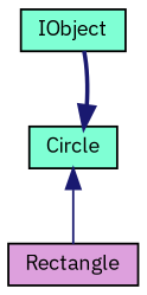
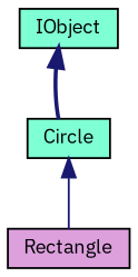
  digraph {
    fontname="IBM Plex Sans"
    node [color=black fillcolor=aquamarine fontname="IBM Plex Sans" fontsize=10 shape=record style=filled]
    edge [color=midnightblue dir=back fontname="IBM Plex Sans" fontsize=10 labelfontname=Helvetica labelfontsize=10]
    n1 [fontcolor=black height=0.2 label=IObject width=0.4]
    n2 [height=0.2 label=Circle width=0.4]
    n3 [fillcolor=plum height=0.2 label=Rectangle width=0.4]
-   n2 -> n1 [style=bold]
+   n1 -> n2 [style=bold]
    n2 -> n3 [style=solid]
  }
